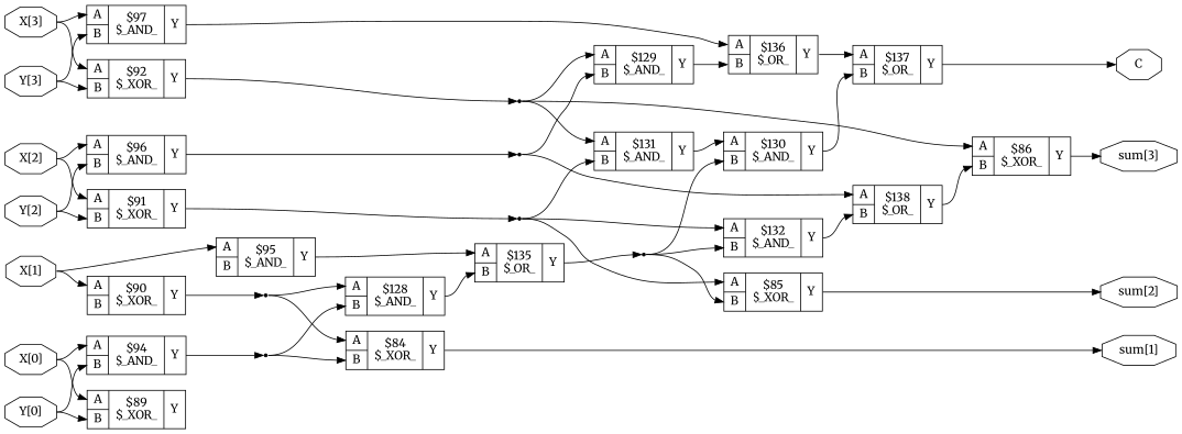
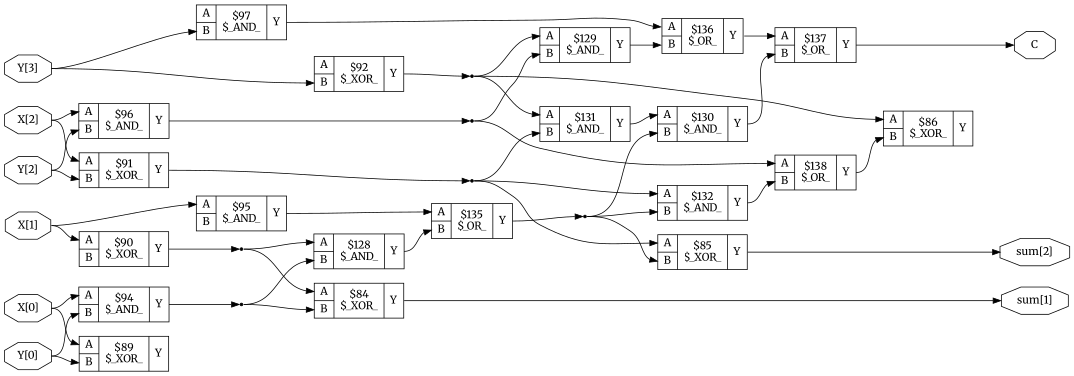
  digraph {
    fontname=Merriweather
    rankdir=LR
    remincross=true
    node [fontname=Merriweather shape=record]
    edge [color=black fontname=Merriweather headport="p29:w" tailport=e]
    n17 [color=black fontcolor=black label="X[0]" shape=octagon]
    n18 [color=black fontcolor=black label="X[1]" shape=octagon]
    n19 [color=black fontcolor=black label="X[2]" shape=octagon]
-   n20 [color=black fontcolor=black label="X[3]" shape=octagon]
    n21 [color=black fontcolor=black label="Y[0]" shape=octagon]
    n23 [color=black fontcolor=black label="Y[2]" shape=octagon]
    n24 [color=black fontcolor=black label="Y[3]" shape=octagon]
    n16 [color=black fontcolor=black label=C shape=octagon]
    n26 [color=black fontcolor=black label="sum[1]" shape=octagon]
    n27 [color=black fontcolor=black label="sum[2]" shape=octagon]
-   n28 [color=black fontcolor=black label="sum[3]" shape=octagon]
    c44 [label="{{<p29> A|<p30> B}|$89\n$_XOR_|{<p31> Y}}"]
    c48 [label="{{<p29> A|<p30> B}|$94\n$_AND_|{<p31> Y}}"]
    c45 [label="{{<p29> A|<p30> B}|$90\n$_XOR_|{<p31> Y}}"]
    c49 [label="{{<p29> A|<p30> B}|$95\n$_AND_|{<p31> Y}}"]
    c46 [label="{{<p29> A|<p30> B}|$91\n$_XOR_|{<p31> Y}}"]
    c50 [label="{{<p29> A|<p30> B}|$96\n$_AND_|{<p31> Y}}"]
    c47 [label="{{<p29> A|<p30> B}|$92\n$_XOR_|{<p31> Y}}"]
    c51 [label="{{<p29> A|<p30> B}|$97\n$_AND_|{<p31> Y}}"]
    n1 [shape=point]
    n4 [shape=point]
    c37 [label="{{<p29> A|<p30> B}|$135\n$_OR_|{<p31> Y}}"]
    n5 [shape=point]
    n8 [shape=point]
    n6 [shape=point]
    c38 [label="{{<p29> A|<p30> B}|$136\n$_OR_|{<p31> Y}}"]
    c32 [label="{{<p29> A|<p30> B}|$128\n$_AND_|{<p31> Y}}"]
    n2 [shape=point]
    c33 [label="{{<p29> A|<p30> B}|$129\n$_AND_|{<p31> Y}}"]
    c39 [label="{{<p29> A|<p30> B}|$137\n$_OR_|{<p31> Y}}"]
    c34 [label="{{<p29> A|<p30> B}|$130\n$_AND_|{<p31> Y}}"]
    c35 [label="{{<p29> A|<p30> B}|$131\n$_AND_|{<p31> Y}}"]
    c36 [label="{{<p29> A|<p30> B}|$132\n$_AND_|{<p31> Y}}"]
    c40 [label="{{<p29> A|<p30> B}|$138\n$_OR_|{<p31> Y}}"]
    c43 [label="{{<p29> A|<p30> B}|$86\n$_XOR_|{<p31> Y}}"]
    c42 [label="{{<p29> A|<p30> B}|$85\n$_XOR_|{<p31> Y}}"]
    c41 [label="{{<p29> A|<p30> B}|$84\n$_XOR_|{<p31> Y}}"]
    subgraph sub_1 {
      rank=source
      n17
      n18
      n19
-     n20
      n21
      n23
      n24
    }
    subgraph sub_2 {
      rank=sink
      n16
      n26
      n27
-     n28
    }
    n17 -> c44
    n17 -> c48
    n18 -> c45
    n18 -> c49
    n19 -> c46
    n19 -> c50
-   n20 -> c47
-   n20 -> c51
    n21 -> c44 [headport="p30:w"]
    n21 -> c48 [headport="p30:w"]
    n23 -> c46 [headport="p30:w"]
    n23 -> c50 [headport="p30:w"]
    n24 -> c47 [headport="p30:w"]
    n24 -> c51 [headport="p30:w"]
    c48 -> n1 [headport=w tailport="p31:e"]
    c45 -> n4 [headport=w tailport="p31:e"]
    c49 -> c37 [tailport="p31:e"]
    c46 -> n5 [headport=w tailport="p31:e"]
    c50 -> n8 [headport=w tailport="p31:e"]
    c47 -> n6 [headport=w tailport="p31:e"]
    c51 -> c38 [tailport="p31:e"]
    n1 -> c32 [headport="p30:w"]
    n1 -> c41 [headport="p30:w"]
    n4 -> c32
    n4 -> c41
    c37 -> n2 [headport=w tailport="p31:e"]
    n5 -> c35 [headport="p30:w"]
    n5 -> c36
    n5 -> c42
    n8 -> c33 [headport="p30:w"]
    n8 -> c40
    n6 -> c33
    n6 -> c35
    n6 -> c43
    c38 -> c39 [tailport="p31:e"]
    c32 -> c37 [headport="p30:w" tailport="p31:e"]
    n2 -> c34 [headport="p30:w"]
    n2 -> c36 [headport="p30:w"]
    n2 -> c42 [headport="p30:w"]
    c33 -> c38 [headport="p30:w" tailport="p31:e"]
    c39 -> n16 [headport=w tailport="p31:e"]
    c34 -> c39 [headport="p30:w" tailport="p31:e"]
    c35 -> c34 [tailport="p31:e"]
    c36 -> c40 [headport="p30:w" tailport="p31:e"]
    c40 -> c43 [headport="p30:w" tailport="p31:e"]
-   c43 -> n28 [headport=w tailport="p31:e"]
    c42 -> n27 [headport=w tailport="p31:e"]
    c41 -> n26 [headport=w tailport="p31:e"]
  }
